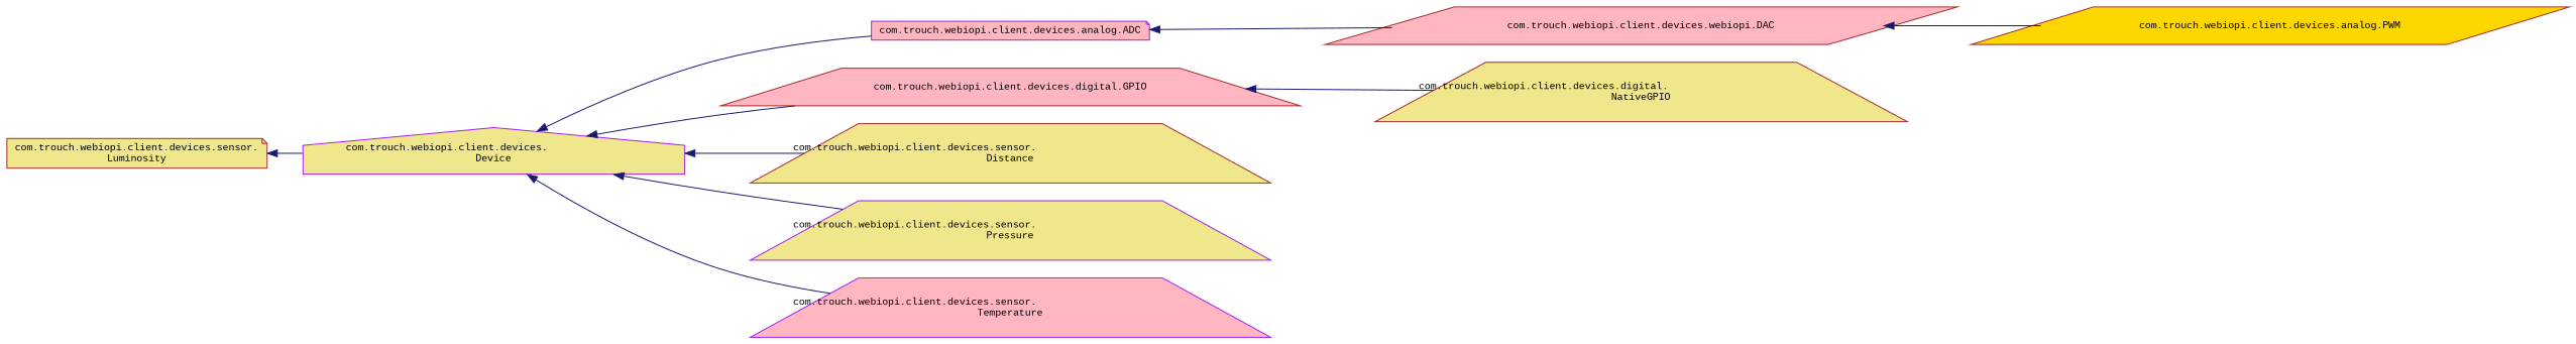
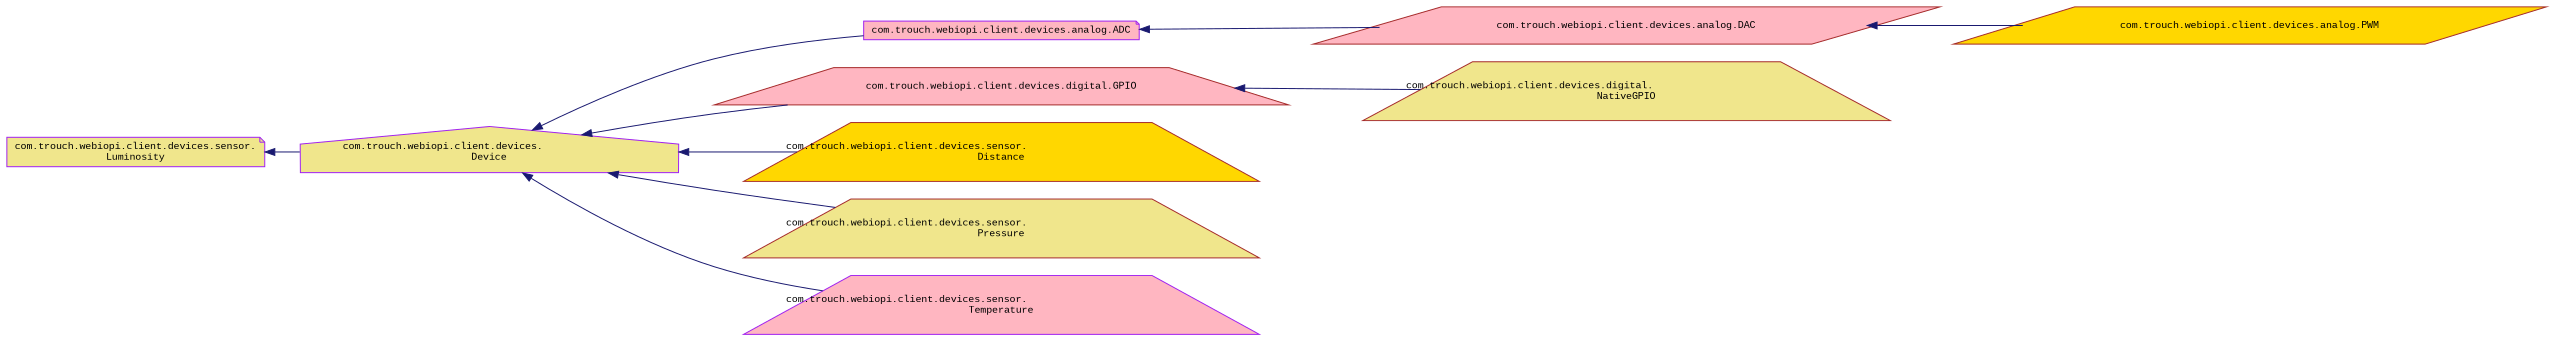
  digraph {
    fontname="Liberation Mono"
    rankdir=LR
    node [color=purple fillcolor=khaki fontname="Liberation Mono" fontsize=10 shape=trapezium style=filled]
    edge [color=midnightblue dir=back fontname="Liberation Mono" fontsize=10 labelfontname=Helvetica labelfontsize=10 style=solid]
    n1 [fontcolor=black height=0.2 label="com.trouch.webiopi.client.devices.\lDevice" shape=house width=0.4]
    n2 [fillcolor=lightpink height=0.2 label="com.trouch.webiopi.client.devices.analog.ADC" shape=note width=0.4]
    n3 [color=brown fillcolor=lightpink height=0.2 label="com.trouch.webiopi.client.devices.digital.GPIO" width=0.4]
-   n4 [color=brown height=0.2 label="com.trouch.webiopi.client.devices.sensor.\lDistance" width=0.4]
-   n5 [height=0.2 label="com.trouch.webiopi.client.devices.sensor.\lPressure" width=0.4]
+   n4 [color=brown fillcolor=gold height=0.2 label="com.trouch.webiopi.client.devices.sensor.\lDistance" width=0.4]
+   n5 [color=brown height=0.2 label="com.trouch.webiopi.client.devices.sensor.\lPressure" width=0.4]
    n6 [fillcolor=lightpink height=0.2 label="com.trouch.webiopi.client.devices.sensor.\lTemperature" width=0.4]
-   n7 [color=brown fillcolor=lightpink height=0.2 label="com.trouch.webiopi.client.devices.webiopi.DAC" shape=parallelogram width=0.4]
+   n7 [color=brown fillcolor=lightpink height=0.2 label="com.trouch.webiopi.client.devices.analog.DAC" shape=parallelogram width=0.4]
    n8 [color=brown height=0.2 label="com.trouch.webiopi.client.devices.digital.\lNativeGPIO" width=0.4]
-   n9 [color=brown height=0.2 label="com.trouch.webiopi.client.devices.sensor.\lLuminosity" shape=note width=0.4]
+   n9 [height=0.2 label="com.trouch.webiopi.client.devices.sensor.\lLuminosity" shape=note width=0.4]
    n10 [color=brown fillcolor=gold height=0.2 label="com.trouch.webiopi.client.devices.analog.PWM" shape=parallelogram width=0.4]
    n1 -> n2
    n1 -> n3
    n1 -> n4
    n1 -> n5
    n1 -> n6
    n2 -> n7
    n3 -> n8
    n7 -> n10
    n9 -> n1
  }
